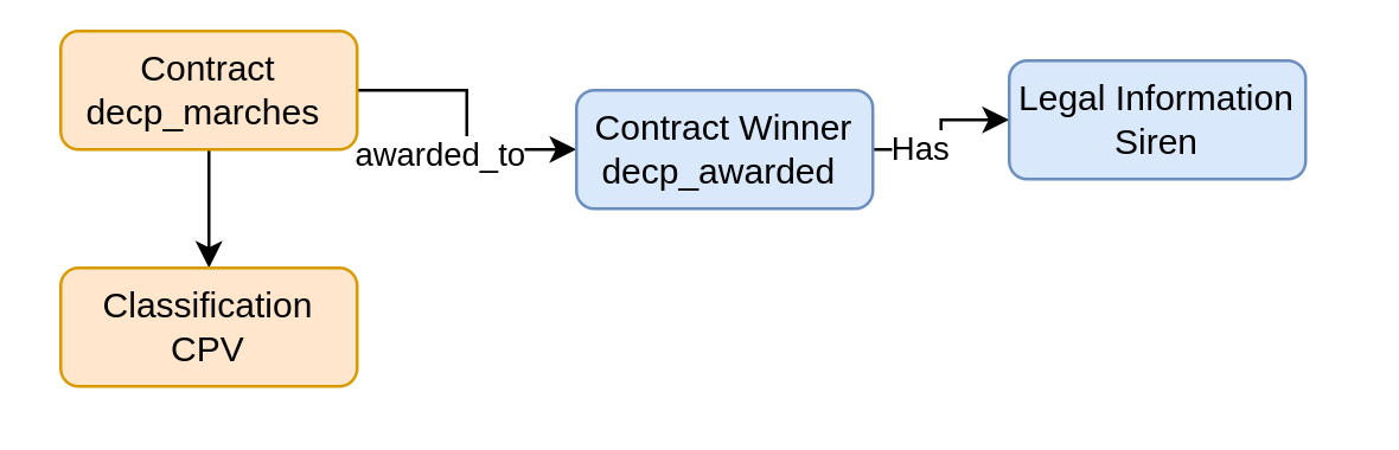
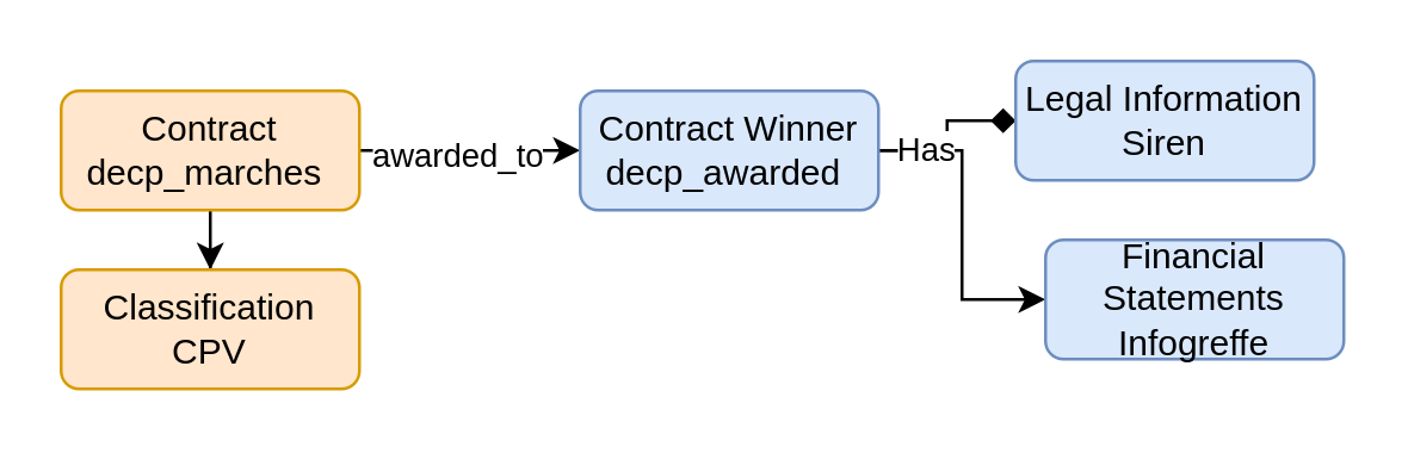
  <mxCell id="0" />
  <mxCell id="1" parent="0" />
  <mxCell id="2" value="" style="edgeStyle=orthogonalEdgeStyle;rounded=0;orthogonalLoop=1;jettySize=auto;html=1;" edge="1" parent="1" source="5" target="9"><mxGeometry relative="1" as="geometry" /></mxCell>
  <mxCell id="3" value="awarded_to" style="edgeLabel;html=1;align=center;verticalAlign=middle;resizable=0;points=[];" vertex="1" connectable="0" parent="2"><mxGeometry x="0.48" y="-1" relative="1" as="geometry"><mxPoint x="-23" as="offset" /></mxGeometry></mxCell>
  <mxCell id="4" value="" style="edgeStyle=orthogonalEdgeStyle;rounded=0;orthogonalLoop=1;jettySize=auto;html=1;" edge="1" parent="1" source="5" target="12"><mxGeometry relative="1" as="geometry" /></mxCell>
- <mxCell id="5" value="Contract&lt;br&gt;decp_marches&amp;nbsp;" style="rounded=1;whiteSpace=wrap;html=1;fillColor=#ffe6cc;strokeColor=#d79b00;" vertex="1" parent="1"><mxGeometry x="20" y="10" width="100" height="40" as="geometry" /></mxCell>
- <mxCell id="7" style="edgeStyle=orthogonalEdgeStyle;rounded=0;orthogonalLoop=1;jettySize=auto;html=1;" edge="1" parent="1" source="9" target="10"><mxGeometry relative="1" as="geometry" /></mxCell>
+ <mxCell id="5" value="Contract&lt;br&gt;decp_marches&amp;nbsp;" style="rounded=1;whiteSpace=wrap;html=1;fillColor=#ffe6cc;strokeColor=#d79b00;" vertex="1" parent="1"><mxGeometry x="20" y="30" width="100" height="40" as="geometry" /></mxCell>
+ <mxCell id="6" style="edgeStyle=orthogonalEdgeStyle;rounded=0;orthogonalLoop=1;jettySize=auto;html=1;entryX=0;entryY=0.5;entryDx=0;entryDy=0;" edge="1" parent="1" source="9" target="11"><mxGeometry relative="1" as="geometry" /></mxCell>
+ <mxCell id="7" style="edgeStyle=orthogonalEdgeStyle;rounded=0;orthogonalLoop=1;jettySize=auto;html=1;endArrow=diamond;" edge="1" parent="1" source="9" target="10"><mxGeometry relative="1" as="geometry" /></mxCell>
  <mxCell id="8" value="Has" style="edgeLabel;html=1;align=center;verticalAlign=middle;resizable=0;points=[];" vertex="1" connectable="0" parent="7"><mxGeometry x="-0.714" y="1" relative="1" as="geometry"><mxPoint x="7" as="offset" /></mxGeometry></mxCell>
  <mxCell id="9" value="Contract Winner&lt;br&gt;decp_awarded&amp;nbsp;" style="rounded=1;whiteSpace=wrap;html=1;fillColor=#dae8fc;strokeColor=#6c8ebf;" vertex="1" parent="1"><mxGeometry x="194" y="30" width="100" height="40" as="geometry" /></mxCell>
  <mxCell id="10" value="Legal Information&lt;br&gt;Siren" style="rounded=1;whiteSpace=wrap;html=1;fillColor=#dae8fc;strokeColor=#6c8ebf;" vertex="1" parent="1"><mxGeometry x="340" y="20" width="100" height="40" as="geometry" /></mxCell>
+ <mxCell id="11" value="Financial Statements&lt;br&gt;Infogreffe" style="rounded=1;whiteSpace=wrap;html=1;fillColor=#dae8fc;strokeColor=#6c8ebf;" vertex="1" parent="1"><mxGeometry x="350" y="80" width="100" height="40" as="geometry" /></mxCell>
  <mxCell id="12" value="Classification&lt;br&gt;CPV" style="rounded=1;whiteSpace=wrap;html=1;fillColor=#ffe6cc;strokeColor=#d79b00;" vertex="1" parent="1"><mxGeometry x="20" y="90" width="100" height="40" as="geometry" /></mxCell>
